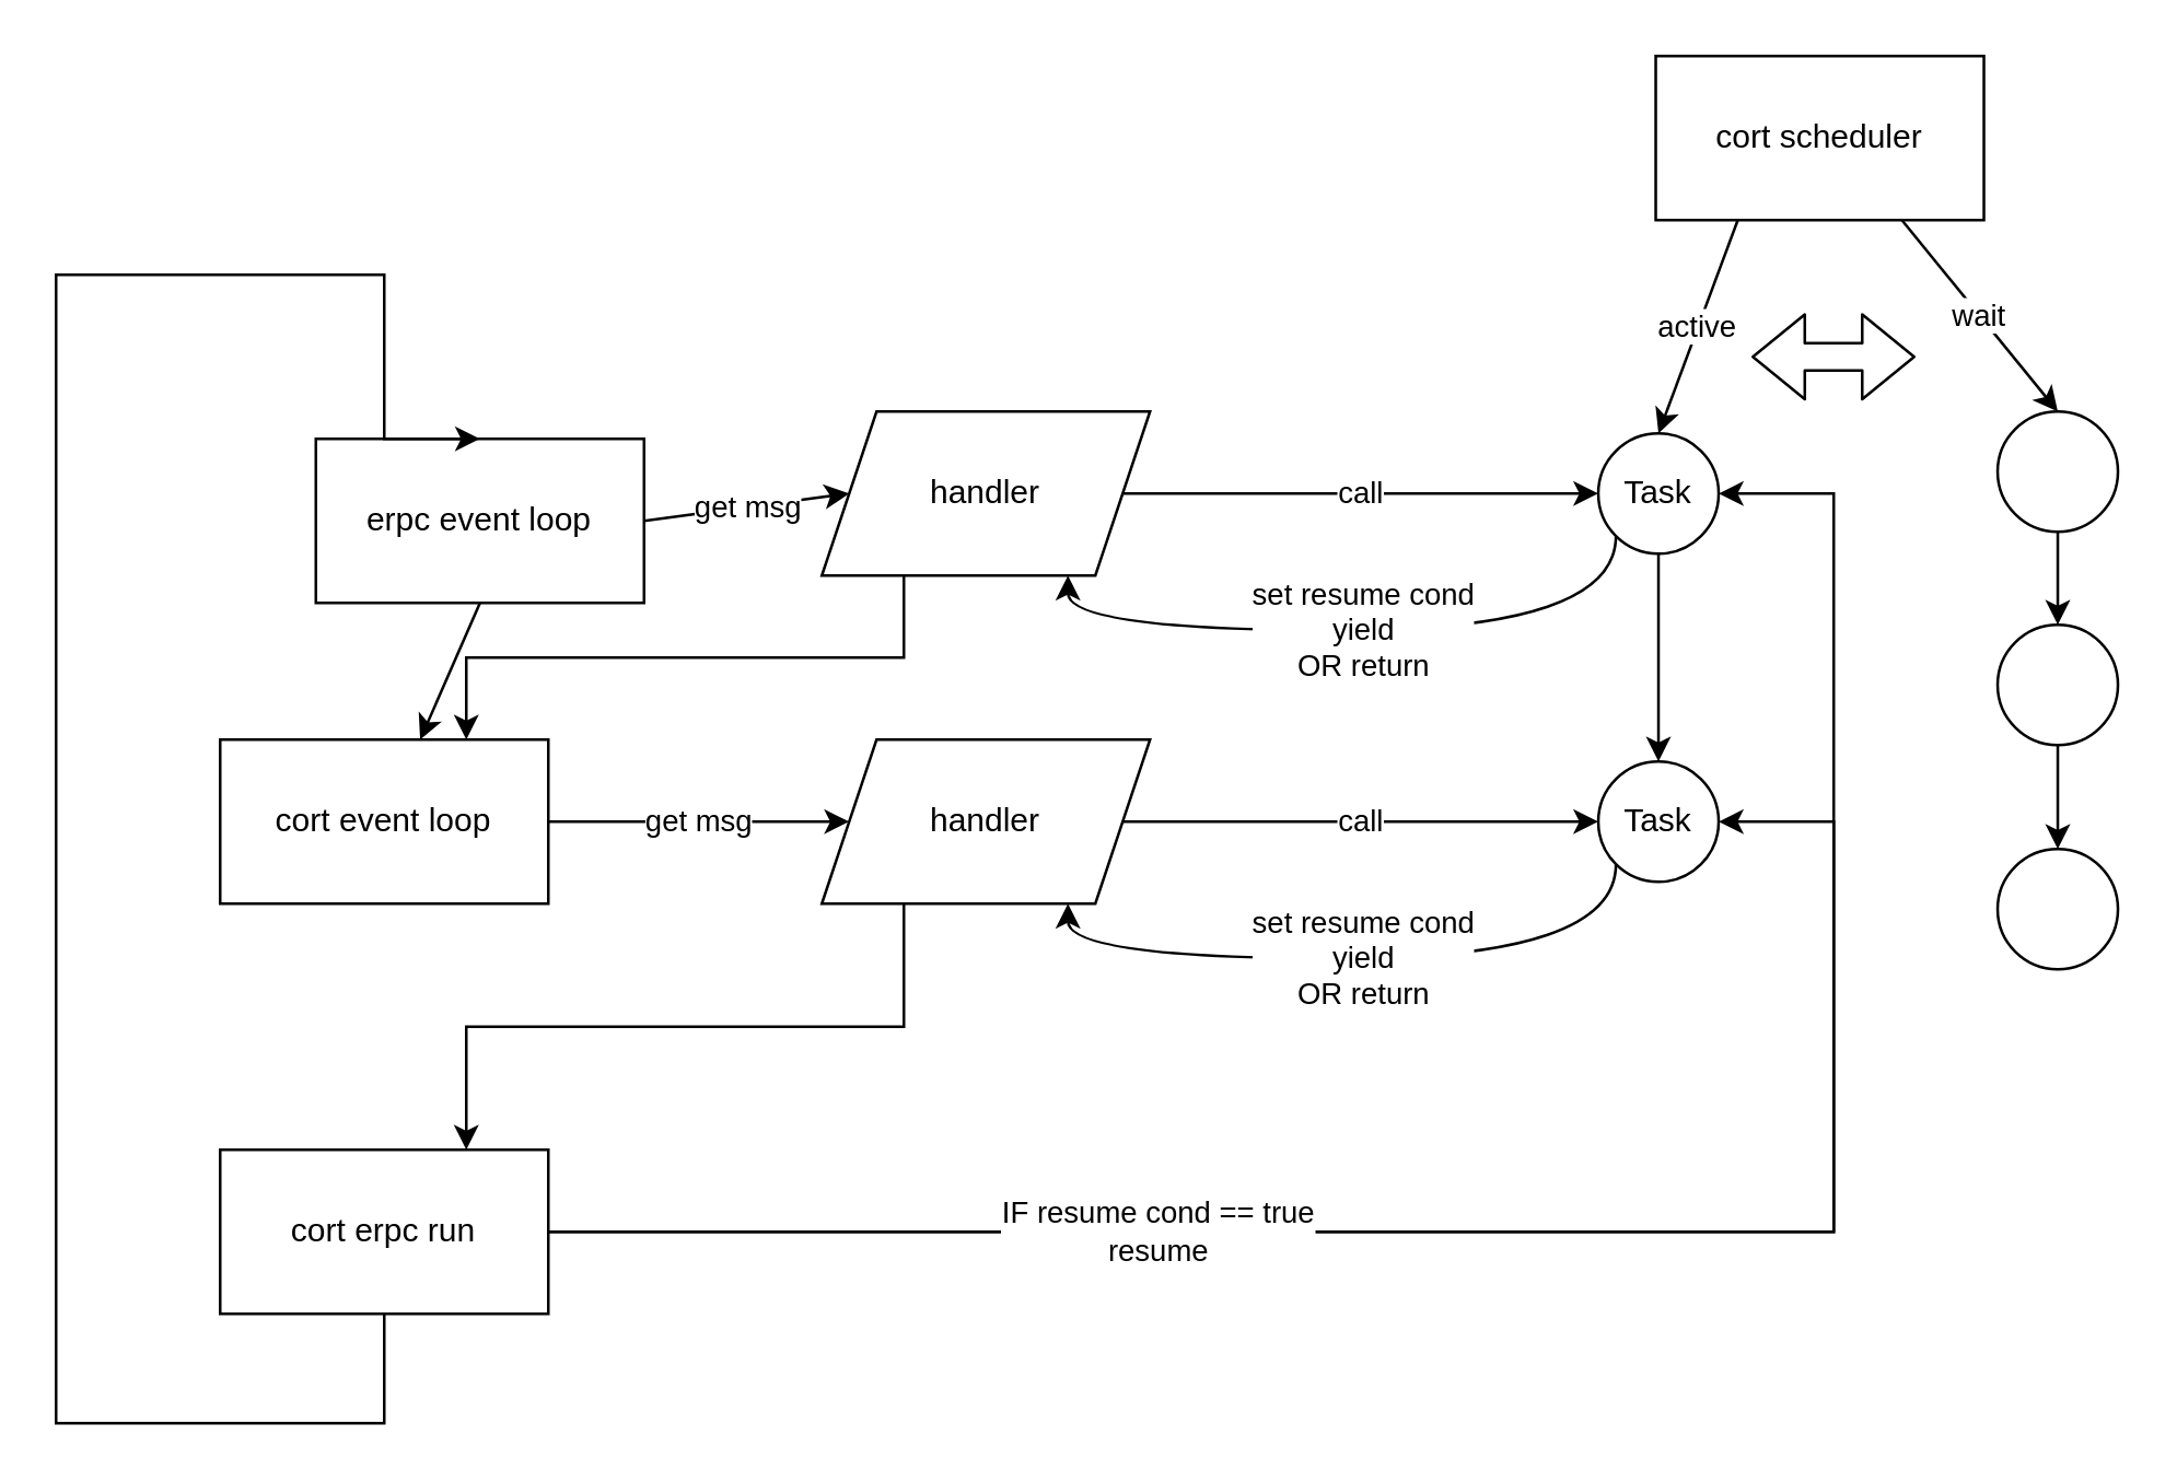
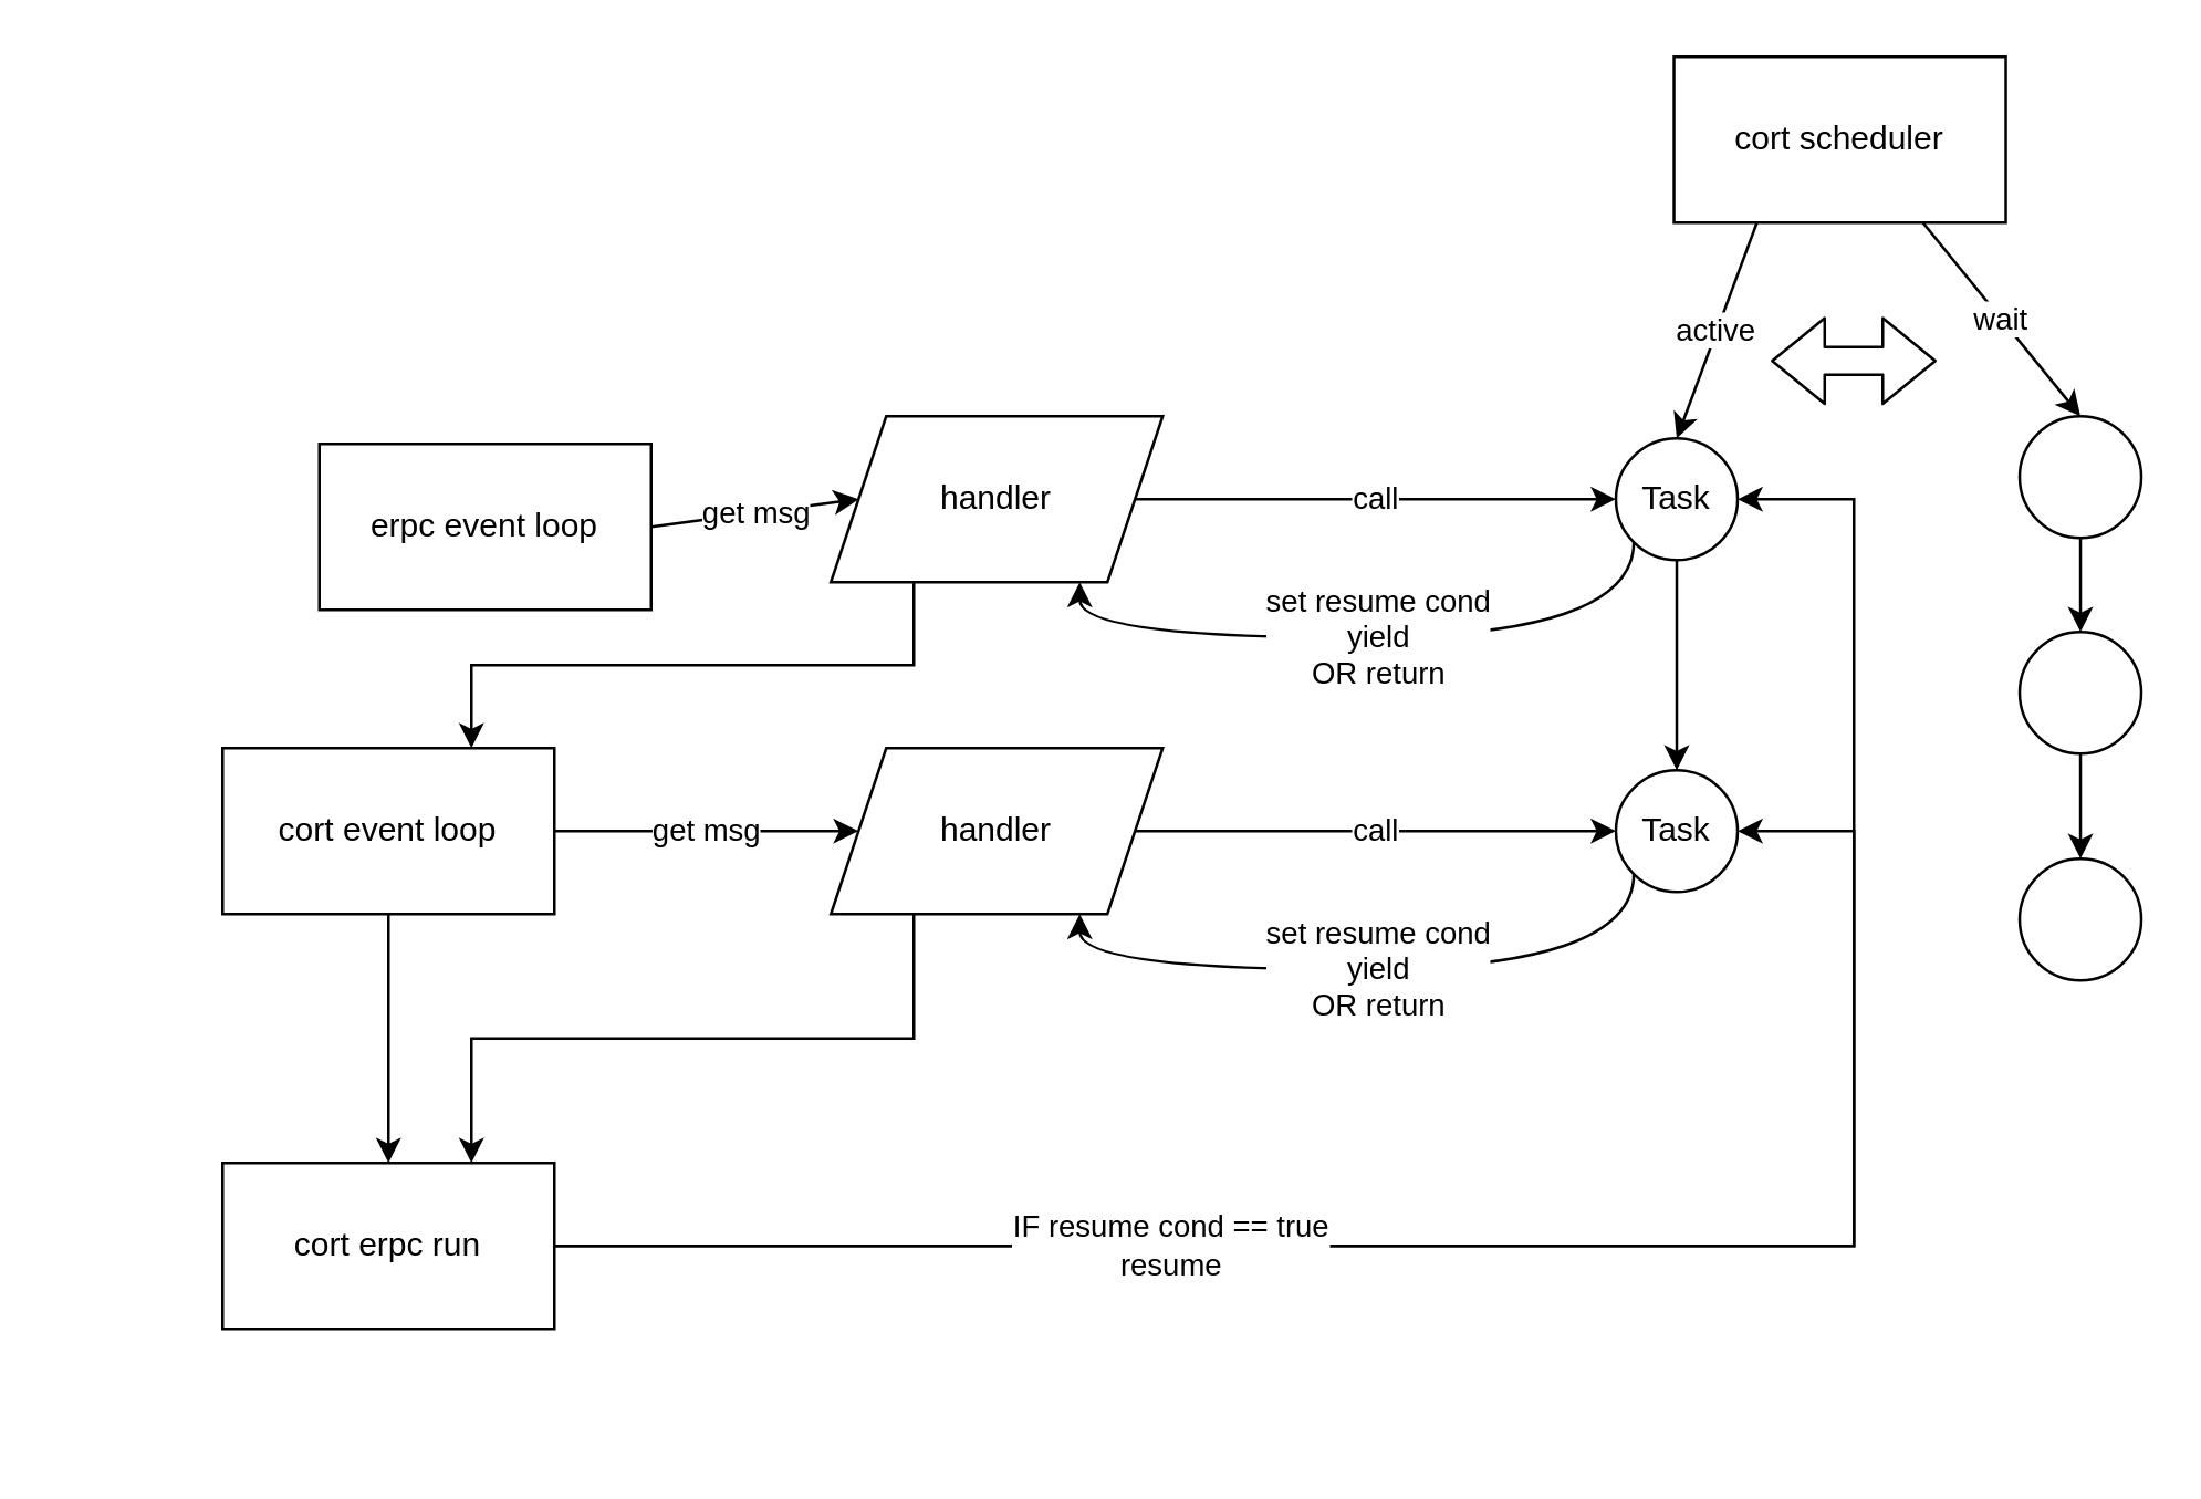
  <mxCell id="0" />
  <mxCell id="1" parent="0" />
- <mxCell id="2" style="edgeStyle=none;html=1;exitX=0.5;exitY=1;exitDx=0;exitDy=0;" edge="1" parent="1" source="4" target="7"><mxGeometry relative="1" as="geometry" /></mxCell>
  <mxCell id="3" value="get msg" style="edgeStyle=none;html=1;exitX=1;exitY=0.5;exitDx=0;exitDy=0;entryX=0;entryY=0.5;entryDx=0;entryDy=0;" edge="1" parent="1" source="4" target="10"><mxGeometry relative="1" as="geometry" /></mxCell>
  <mxCell id="4" value="erpc event loop" style="rounded=0;whiteSpace=wrap;html=1;" vertex="1" parent="1"><mxGeometry x="115" y="160" width="120" height="60" as="geometry" /></mxCell>
  <mxCell id="5" value="get msg" style="edgeStyle=none;html=1;exitX=1;exitY=0.5;exitDx=0;exitDy=0;entryX=0;entryY=0.5;entryDx=0;entryDy=0;" edge="1" parent="1" source="7" target="13"><mxGeometry relative="1" as="geometry" /></mxCell>
+ <mxCell id="6" style="edgeStyle=orthogonalEdgeStyle;rounded=0;html=1;exitX=0.5;exitY=1;exitDx=0;exitDy=0;elbow=vertical;" edge="1" parent="1" source="7" target="31"><mxGeometry relative="1" as="geometry" /></mxCell>
  <mxCell id="7" value="cort event loop" style="rounded=0;whiteSpace=wrap;html=1;" vertex="1" parent="1"><mxGeometry x="80" y="270" width="120" height="60" as="geometry" /></mxCell>
  <mxCell id="8" value="call" style="edgeStyle=none;html=1;exitX=1;exitY=0.5;exitDx=0;exitDy=0;entryX=0;entryY=0.5;entryDx=0;entryDy=0;" edge="1" parent="1" source="10" target="24"><mxGeometry relative="1" as="geometry" /></mxCell>
  <mxCell id="9" style="edgeStyle=orthogonalEdgeStyle;html=1;exitX=0.25;exitY=1;exitDx=0;exitDy=0;entryX=0.75;entryY=0;entryDx=0;entryDy=0;elbow=vertical;rounded=0;" edge="1" parent="1" source="10" target="7"><mxGeometry relative="1" as="geometry" /></mxCell>
  <mxCell id="10" value="handler&lt;span style=&quot;color: rgba(0, 0, 0, 0); font-family: monospace; font-size: 0px; text-align: start;&quot;&gt;%3CmxGraphModel%3E%3Croot%3E%3CmxCell%20id%3D%220%22%2F%3E%3CmxCell%20id%3D%221%22%20parent%3D%220%22%2F%3E%3CmxCell%20id%3D%222%22%20value%3D%22erpc%20event%20loop%22%20style%3D%22rounded%3D0%3BwhiteSpace%3Dwrap%3Bhtml%3D1%3B%22%20vertex%3D%221%22%20parent%3D%221%22%3E%3CmxGeometry%20x%3D%22300%22%20y%3D%2290%22%20width%3D%22120%22%20height%3D%2260%22%20as%3D%22geometry%22%2F%3E%3C%2FmxCell%3E%3C%2Froot%3E%3C%2FmxGraphModel%3E&lt;/span&gt;" style="shape=parallelogram;perimeter=parallelogramPerimeter;whiteSpace=wrap;html=1;fixedSize=1;" vertex="1" parent="1"><mxGeometry x="300" y="150" width="120" height="60" as="geometry" /></mxCell>
  <mxCell id="11" value="call" style="edgeStyle=none;html=1;exitX=1;exitY=0.5;exitDx=0;exitDy=0;entryX=0;entryY=0.5;entryDx=0;entryDy=0;" edge="1" parent="1" source="13" target="25"><mxGeometry relative="1" as="geometry" /></mxCell>
  <mxCell id="12" style="edgeStyle=orthogonalEdgeStyle;rounded=0;html=1;exitX=0.25;exitY=1;exitDx=0;exitDy=0;entryX=0.75;entryY=0;entryDx=0;entryDy=0;elbow=vertical;" edge="1" parent="1" source="13" target="31"><mxGeometry relative="1" as="geometry" /></mxCell>
  <mxCell id="13" value="handler&lt;span style=&quot;color: rgba(0, 0, 0, 0); font-family: monospace; font-size: 0px; text-align: start;&quot;&gt;%3CmxGraphModel%3E%3Croot%3E%3CmxCell%20id%3D%220%22%2F%3E%3CmxCell%20id%3D%221%22%20parent%3D%220%22%2F%3E%3CmxCell%20id%3D%222%22%20value%3D%22erpc%20event%20loop%22%20style%3D%22rounded%3D0%3BwhiteSpace%3Dwrap%3Bhtml%3D1%3B%22%20vertex%3D%221%22%20parent%3D%221%22%3E%3CmxGeometry%20x%3D%22300%22%20y%3D%2290%22%20width%3D%22120%22%20height%3D%2260%22%20as%3D%22geometry%22%2F%3E%3C%2FmxCell%3E%3C%2Froot%3E%3C%2FmxGraphModel%3E&lt;/span&gt;" style="shape=parallelogram;perimeter=parallelogramPerimeter;whiteSpace=wrap;html=1;fixedSize=1;" vertex="1" parent="1"><mxGeometry x="300" y="270" width="120" height="60" as="geometry" /></mxCell>
  <mxCell id="14" value="active" style="edgeStyle=none;html=1;exitX=0.25;exitY=1;exitDx=0;exitDy=0;entryX=0.5;entryY=0;entryDx=0;entryDy=0;" edge="1" parent="1" source="16" target="24"><mxGeometry relative="1" as="geometry" /></mxCell>
  <mxCell id="15" value="wait" style="edgeStyle=none;html=1;exitX=0.75;exitY=1;exitDx=0;exitDy=0;entryX=0.5;entryY=0;entryDx=0;entryDy=0;" edge="1" parent="1" source="16" target="18"><mxGeometry relative="1" as="geometry" /></mxCell>
  <mxCell id="16" value="cort scheduler" style="rounded=0;whiteSpace=wrap;html=1;" vertex="1" parent="1"><mxGeometry x="604.91" y="20" width="120" height="60" as="geometry" /></mxCell>
  <mxCell id="17" style="edgeStyle=none;html=1;exitX=0.5;exitY=1;exitDx=0;exitDy=0;entryX=0.5;entryY=0;entryDx=0;entryDy=0;" edge="1" parent="1" source="18" target="20"><mxGeometry relative="1" as="geometry" /></mxCell>
  <mxCell id="18" value="" style="ellipse;whiteSpace=wrap;html=1;aspect=fixed;" vertex="1" parent="1"><mxGeometry x="729.91" y="150" width="44" height="44" as="geometry" /></mxCell>
  <mxCell id="19" style="edgeStyle=none;html=1;exitX=0.5;exitY=1;exitDx=0;exitDy=0;entryX=0.5;entryY=0;entryDx=0;entryDy=0;" edge="1" parent="1" source="20" target="21"><mxGeometry relative="1" as="geometry" /></mxCell>
  <mxCell id="20" value="" style="ellipse;whiteSpace=wrap;html=1;aspect=fixed;" vertex="1" parent="1"><mxGeometry x="729.91" y="228" width="44" height="44" as="geometry" /></mxCell>
  <mxCell id="21" value="" style="ellipse;whiteSpace=wrap;html=1;aspect=fixed;" vertex="1" parent="1"><mxGeometry x="729.91" y="310" width="44" height="44" as="geometry" /></mxCell>
  <mxCell id="22" style="edgeStyle=none;html=1;exitX=0.5;exitY=1;exitDx=0;exitDy=0;entryX=0.5;entryY=0;entryDx=0;entryDy=0;" edge="1" parent="1" source="24" target="25"><mxGeometry relative="1" as="geometry" /></mxCell>
  <mxCell id="23" value="set resume cond&lt;br&gt;yield&lt;br&gt;OR return" style="edgeStyle=orthogonalEdgeStyle;html=1;exitX=0;exitY=1;exitDx=0;exitDy=0;entryX=0.75;entryY=1;entryDx=0;entryDy=0;curved=1;" edge="1" parent="1" source="24" target="10"><mxGeometry relative="1" as="geometry"><Array as="points"><mxPoint x="590" y="230" /><mxPoint x="390" y="230" /></Array></mxGeometry></mxCell>
  <mxCell id="24" value="Task" style="ellipse;whiteSpace=wrap;html=1;aspect=fixed;" vertex="1" parent="1"><mxGeometry x="583.91" y="158" width="44" height="44" as="geometry" /></mxCell>
  <mxCell id="25" value="Task" style="ellipse;whiteSpace=wrap;html=1;aspect=fixed;" vertex="1" parent="1"><mxGeometry x="583.91" y="278" width="44" height="44" as="geometry" /></mxCell>
  <mxCell id="26" value="set resume cond&lt;br&gt;yield&lt;br&gt;OR return" style="edgeStyle=orthogonalEdgeStyle;html=1;exitX=0;exitY=1;exitDx=0;exitDy=0;entryX=0.75;entryY=1;entryDx=0;entryDy=0;curved=1;" edge="1" parent="1" source="25" target="13"><mxGeometry relative="1" as="geometry"><mxPoint x="600.354" y="185.556" as="sourcePoint" /><mxPoint x="389.91" y="180" as="targetPoint" /><Array as="points"><mxPoint x="590" y="350" /><mxPoint x="390" y="350" /></Array></mxGeometry></mxCell>
  <mxCell id="27" value="" style="shape=flexArrow;endArrow=classic;startArrow=classic;html=1;curved=1;" edge="1" parent="1"><mxGeometry width="100" height="100" relative="1" as="geometry"><mxPoint x="699.91" y="130" as="sourcePoint" /><mxPoint x="639.91" y="130" as="targetPoint" /></mxGeometry></mxCell>
  <mxCell id="28" style="edgeStyle=orthogonalEdgeStyle;rounded=0;html=1;exitX=1;exitY=0.5;exitDx=0;exitDy=0;entryX=1;entryY=0.5;entryDx=0;entryDy=0;elbow=vertical;" edge="1" parent="1" source="31" target="24"><mxGeometry relative="1" as="geometry"><Array as="points"><mxPoint x="670" y="450" /><mxPoint x="670" y="180" /></Array></mxGeometry></mxCell>
  <mxCell id="29" value="IF resume cond == true&lt;br&gt;resume" style="edgeStyle=orthogonalEdgeStyle;rounded=0;html=1;exitX=1;exitY=0.5;exitDx=0;exitDy=0;entryX=1;entryY=0.5;entryDx=0;entryDy=0;elbow=vertical;" edge="1" parent="1" source="31" target="25"><mxGeometry x="-0.327" relative="1" as="geometry"><Array as="points"><mxPoint x="670" y="450" /><mxPoint x="670" y="300" /></Array><mxPoint as="offset" /></mxGeometry></mxCell>
- <mxCell id="30" style="edgeStyle=orthogonalEdgeStyle;rounded=0;html=1;exitX=0.5;exitY=1;exitDx=0;exitDy=0;entryX=0.5;entryY=0;entryDx=0;entryDy=0;elbow=vertical;" edge="1" parent="1" source="31" target="4"><mxGeometry relative="1" as="geometry"><Array as="points"><mxPoint x="140" y="520" /><mxPoint x="20" y="520" /><mxPoint x="20" y="100" /><mxPoint x="140" y="100" /></Array></mxGeometry></mxCell>
  <mxCell id="31" value="cort erpc run" style="rounded=0;whiteSpace=wrap;html=1;" vertex="1" parent="1"><mxGeometry x="80" y="420" width="120" height="60" as="geometry" /></mxCell>
